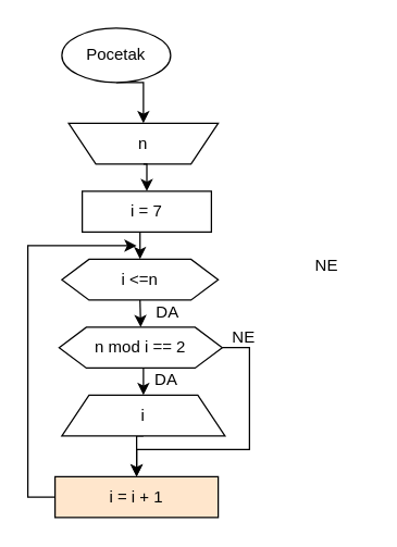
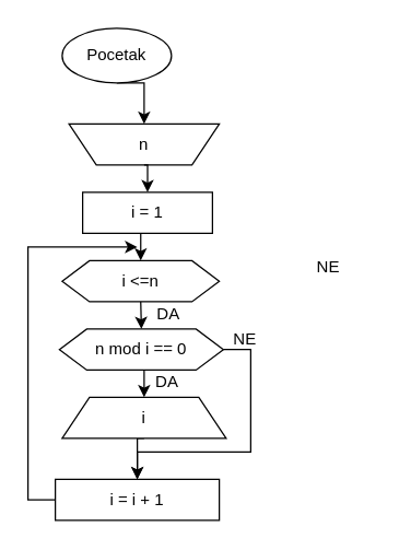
  <mxCell id="0" />
  <mxCell id="1" parent="0" />
  <mxCell id="2" style="edgeStyle=orthogonalEdgeStyle;rounded=0;orthogonalLoop=1;jettySize=auto;html=1;exitX=0.5;exitY=1;exitDx=0;exitDy=0;entryX=0.5;entryY=0;entryDx=0;entryDy=0;" edge="1" parent="1" source="3" target="6"><mxGeometry relative="1" as="geometry" /></mxCell>
  <mxCell id="3" value="Pocetak" style="ellipse;whiteSpace=wrap;html=1;" vertex="1" parent="1"><mxGeometry x="45" y="20" width="80" height="40" as="geometry" /></mxCell>
  <mxCell id="4" value="" style="shape=trapezoid;perimeter=trapezoidPerimeter;whiteSpace=wrap;html=1;fixedSize=1;rotation=-180;" vertex="1" parent="1"><mxGeometry x="50" y="90" width="110" height="30" as="geometry" /></mxCell>
  <mxCell id="5" style="edgeStyle=orthogonalEdgeStyle;rounded=0;orthogonalLoop=1;jettySize=auto;html=1;exitX=0.5;exitY=1;exitDx=0;exitDy=0;entryX=0.5;entryY=0;entryDx=0;entryDy=0;" edge="1" parent="1" source="6" target="8"><mxGeometry relative="1" as="geometry" /></mxCell>
  <mxCell id="6" value="n" style="text;html=1;align=center;verticalAlign=middle;whiteSpace=wrap;rounded=0;" vertex="1" parent="1"><mxGeometry x="75" y="90" width="60" height="30" as="geometry" /></mxCell>
  <mxCell id="7" style="edgeStyle=orthogonalEdgeStyle;rounded=0;orthogonalLoop=1;jettySize=auto;html=1;exitX=0.5;exitY=1;exitDx=0;exitDy=0;entryX=0.5;entryY=0;entryDx=0;entryDy=0;" edge="1" parent="1" source="8" target="10"><mxGeometry relative="1" as="geometry" /></mxCell>
- <mxCell id="8" value="i = 7" style="rounded=0;whiteSpace=wrap;html=1;" vertex="1" parent="1"><mxGeometry x="60" y="140" width="95" height="30" as="geometry" /></mxCell>
+ <mxCell id="8" value="i = 1" style="rounded=0;whiteSpace=wrap;html=1;" vertex="1" parent="1"><mxGeometry x="60" y="140" width="95" height="30" as="geometry" /></mxCell>
  <mxCell id="9" style="edgeStyle=orthogonalEdgeStyle;rounded=0;orthogonalLoop=1;jettySize=auto;html=1;exitX=0.5;exitY=1;exitDx=0;exitDy=0;entryX=0.5;entryY=0;entryDx=0;entryDy=0;" edge="1" parent="1" source="10" target="13"><mxGeometry relative="1" as="geometry" /></mxCell>
  <mxCell id="10" value="i &amp;lt;=n" style="shape=hexagon;perimeter=hexagonPerimeter2;whiteSpace=wrap;html=1;fixedSize=1;" vertex="1" parent="1"><mxGeometry x="45" y="190" width="115" height="30" as="geometry" /></mxCell>
  <mxCell id="11" style="edgeStyle=orthogonalEdgeStyle;rounded=0;orthogonalLoop=1;jettySize=auto;html=1;exitX=0.5;exitY=1;exitDx=0;exitDy=0;entryX=0.5;entryY=0;entryDx=0;entryDy=0;" edge="1" parent="1" source="13" target="15"><mxGeometry relative="1" as="geometry" /></mxCell>
  <mxCell id="12" style="edgeStyle=orthogonalEdgeStyle;rounded=0;orthogonalLoop=1;jettySize=auto;html=1;exitX=1;exitY=0.5;exitDx=0;exitDy=0;" edge="1" parent="1" source="13"><mxGeometry relative="1" as="geometry"><mxPoint x="100" y="350" as="targetPoint" /><Array as="points"><mxPoint x="183" y="255" /><mxPoint x="183" y="330" /><mxPoint x="100" y="330" /></Array></mxGeometry></mxCell>
- <mxCell id="13" value="n mod i == 2" style="shape=hexagon;perimeter=hexagonPerimeter2;whiteSpace=wrap;html=1;fixedSize=1;" vertex="1" parent="1"><mxGeometry x="43" y="240" width="120" height="30" as="geometry" /></mxCell>
+ <mxCell id="13" value="n mod i == 0" style="shape=hexagon;perimeter=hexagonPerimeter2;whiteSpace=wrap;html=1;fixedSize=1;" vertex="1" parent="1"><mxGeometry x="43" y="240" width="120" height="30" as="geometry" /></mxCell>
  <mxCell id="14" style="edgeStyle=orthogonalEdgeStyle;rounded=0;orthogonalLoop=1;jettySize=auto;html=1;exitX=0.5;exitY=1;exitDx=0;exitDy=0;" edge="1" parent="1" source="15"><mxGeometry relative="1" as="geometry"><mxPoint x="100" y="350" as="targetPoint" /><Array as="points"><mxPoint x="100" y="320" /></Array></mxGeometry></mxCell>
  <mxCell id="15" value="i" style="shape=trapezoid;perimeter=trapezoidPerimeter;whiteSpace=wrap;html=1;fixedSize=1;" vertex="1" parent="1"><mxGeometry x="45" y="290" width="120" height="30" as="geometry" /></mxCell>
  <mxCell id="16" style="edgeStyle=orthogonalEdgeStyle;rounded=0;orthogonalLoop=1;jettySize=auto;html=1;exitX=0;exitY=0.5;exitDx=0;exitDy=0;" edge="1" parent="1" source="17"><mxGeometry relative="1" as="geometry"><mxPoint x="100" y="180" as="targetPoint" /><Array as="points"><mxPoint x="20" y="365" /><mxPoint x="20" y="180" /><mxPoint x="100" y="180" /></Array></mxGeometry></mxCell>
- <mxCell id="17" value="i = i + 1" style="rounded=0;whiteSpace=wrap;html=1;fillColor=#ffe6cc;" vertex="1" parent="1"><mxGeometry x="40" y="350" width="120" height="30" as="geometry" /></mxCell>
+ <mxCell id="17" value="i = i + 1" style="rounded=0;whiteSpace=wrap;html=1;" vertex="1" parent="1"><mxGeometry x="40" y="350" width="120" height="30" as="geometry" /></mxCell>
  <mxCell id="18" value="NE" style="text;html=1;align=center;verticalAlign=middle;whiteSpace=wrap;rounded=0;" vertex="1" parent="1"><mxGeometry x="210" y="180" width="60" height="30" as="geometry" /></mxCell>
  <mxCell id="19" value="DA" style="text;html=1;align=center;verticalAlign=middle;whiteSpace=wrap;rounded=0;" vertex="1" parent="1"><mxGeometry x="93" y="214" width="60" height="30" as="geometry" /></mxCell>
  <mxCell id="20" value="DA" style="text;html=1;align=center;verticalAlign=middle;whiteSpace=wrap;rounded=0;" vertex="1" parent="1"><mxGeometry x="92" y="264" width="60" height="30" as="geometry" /></mxCell>
  <mxCell id="21" value="NE" style="text;html=1;align=center;verticalAlign=middle;whiteSpace=wrap;rounded=0;" vertex="1" parent="1"><mxGeometry x="149" y="233" width="60" height="30" as="geometry" /></mxCell>
